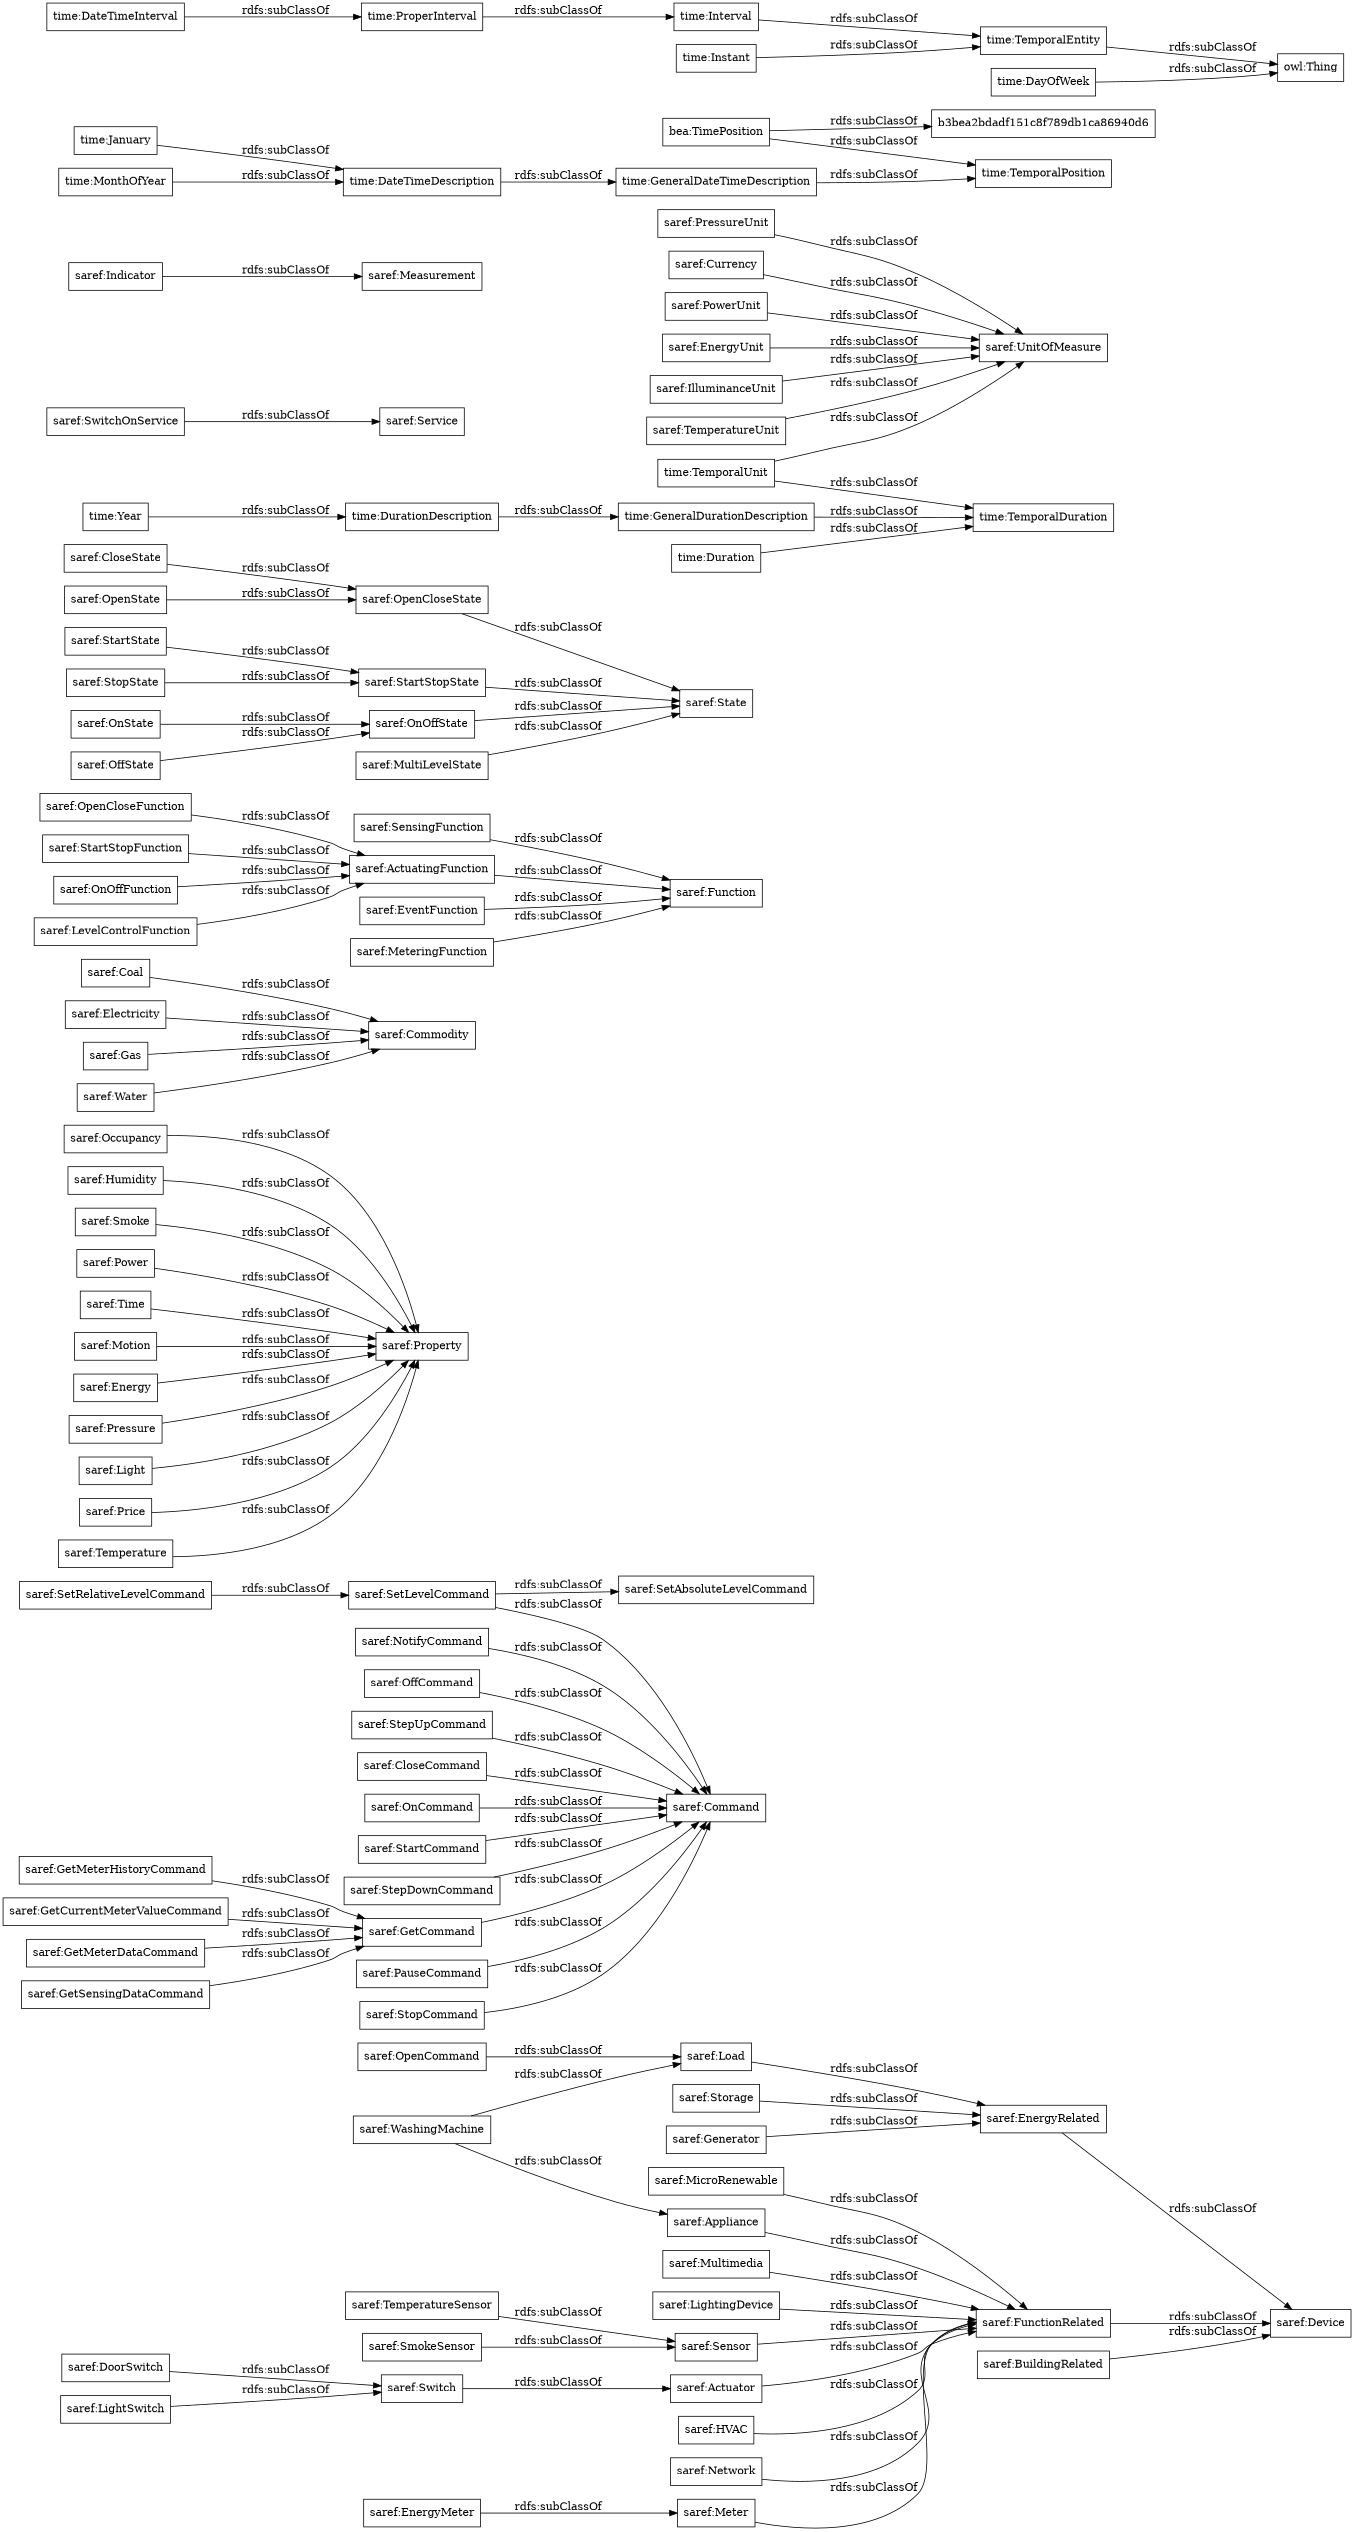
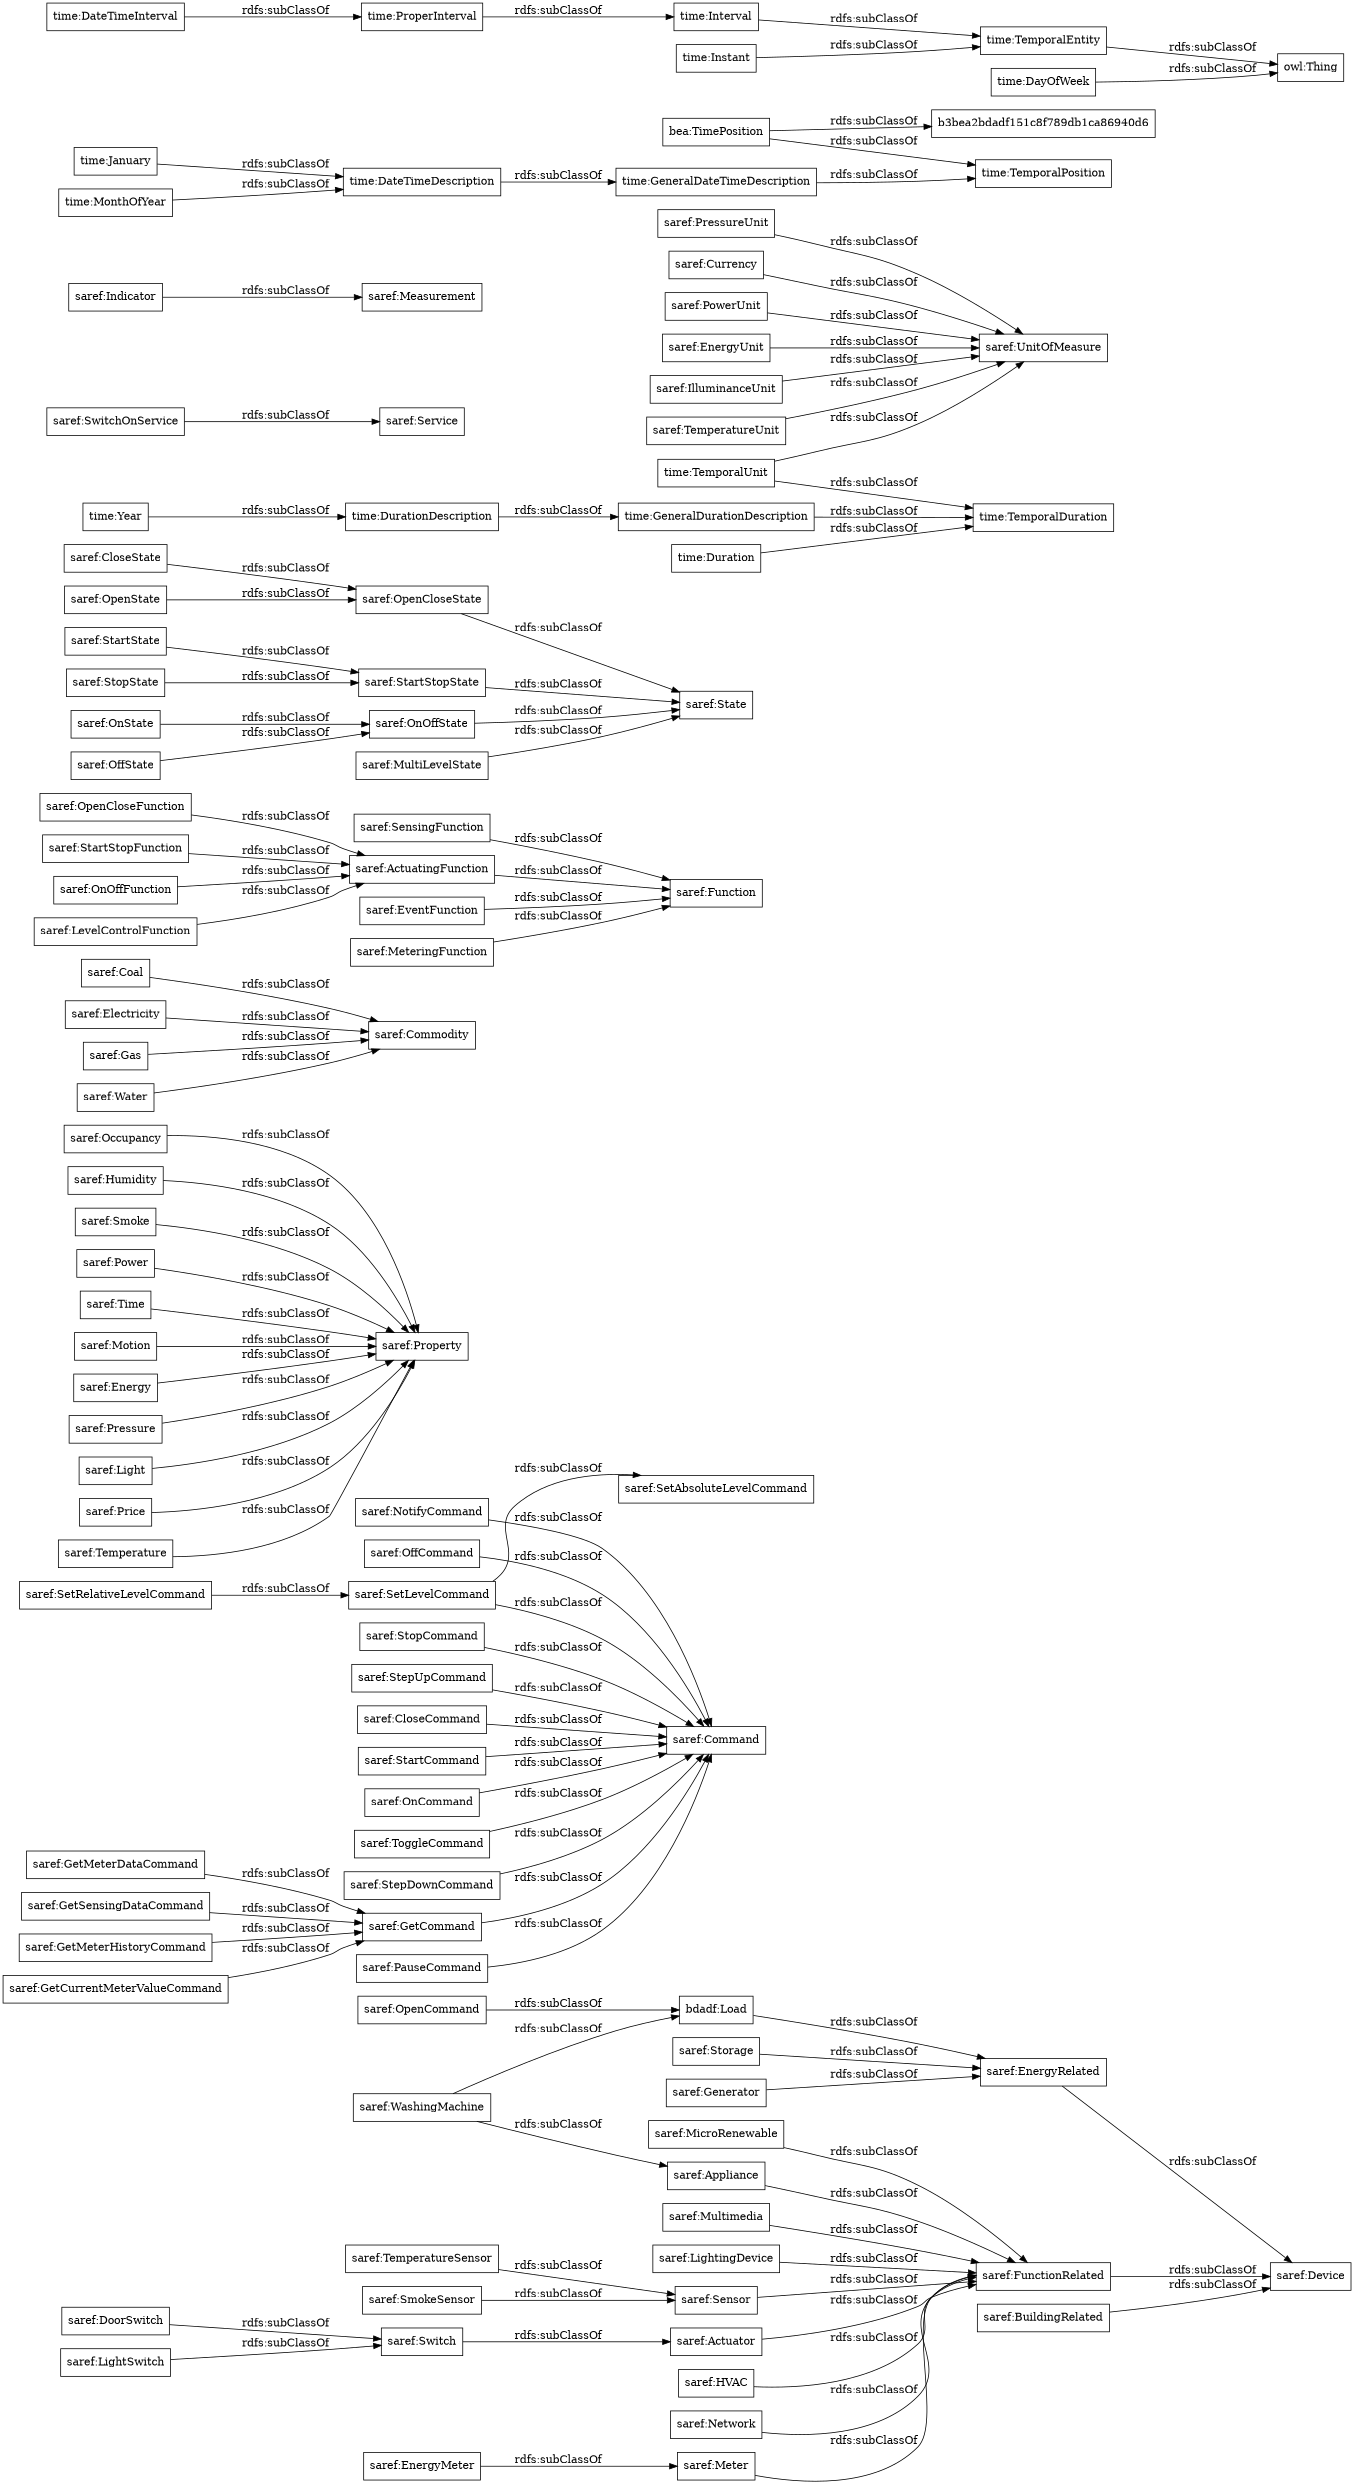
  digraph {
    rankdir=LR
    node [color=black shape=rectangle]
    "saref:MicroRenewable"
    "saref:FunctionRelated"
    "saref:Device"
    "saref:NotifyCommand"
    "saref:Command"
    "saref:OffCommand"
    "saref:CloseCommand"
    "saref:Occupancy"
    "saref:Property"
    "saref:Coal"
    "saref:Commodity"
    "saref:DoorSwitch"
    "saref:Switch"
    "saref:Actuator"
    "saref:HVAC"
    "saref:OnCommand"
    "saref:SetLevelCommand"
    "saref:SetAbsoluteLevelCommand"
    "saref:SensingFunction"
    "saref:Function"
    "saref:StepDownCommand"
    "saref:GetCommand"
    "saref:StartState"
    "saref:StartStopState"
    "saref:State"
    "saref:GetMeterDataCommand"
    "saref:OpenCloseFunction"
    "saref:ActuatingFunction"
-   "saref:Load"
+   "saref:Load" [label="bdadf:Load"]
    "saref:EnergyRelated"
    "saref:GetSensingDataCommand"
    "saref:Electricity"
    "saref:PauseCommand"
    "saref:PressureUnit"
    "saref:UnitOfMeasure"
    "saref:CloseState"
    "saref:OpenCloseState"
    "saref:BuildingRelated"
    "saref:Humidity"
    "saref:Network"
    "saref:StartStopFunction"
    "saref:SetRelativeLevelCommand"
    "saref:StopState"
    "saref:StopCommand"
    "saref:Smoke"
    "saref:GetMeterHistoryCommand"
    "saref:Power"
    "saref:Currency"
    "saref:OffState"
    "saref:OnOffState"
    "saref:GetCurrentMeterValueCommand"
    "saref:Appliance"
    "saref:StepUpCommand"
    "saref:Time"
    "saref:StartCommand"
    "saref:Motion"
    "saref:Energy"
    "saref:SwitchOnService"
    "saref:Service"
    "saref:EnergyMeter"
    "saref:Meter"
    "saref:WashingMachine"
    "saref:Multimedia"
    "saref:Pressure"
    "saref:LightingDevice"
    "saref:OnOffFunction"
    "saref:LightSwitch"
    "saref:Storage"
    "saref:Light"
    "saref:Indicator"
    "saref:Measurement"
    "saref:PowerUnit"
    "saref:MultiLevelState"
    "saref:EnergyUnit"
    "saref:IlluminanceUnit"
    "saref:Gas"
    "saref:Price"
    "saref:EventFunction"
    "saref:SmokeSensor"
    "saref:Sensor"
    "saref:LevelControlFunction"
    "saref:Water"
    "saref:Temperature"
+   "saref:ToggleCommand"
    "saref:OpenCommand"
    "saref:OpenState"
    "saref:MeteringFunction"
    "saref:TemperatureUnit"
    "saref:OnState"
    "saref:Generator"
    "saref:TemperatureSensor"
    "time:GeneralDateTimeDescription"
    "time:TemporalPosition"
    "time:DateTimeInterval"
    "time:ProperInterval"
    "time:Interval"
    "time:DurationDescription"
    "time:GeneralDurationDescription"
    "time:TemporalDuration"
    "time:Duration"
    "time:January"
    "time:DateTimeDescription"
    "time:TemporalEntity"
    n104 [label="bea:TimePosition"]
    b3bea2bdadf151c8f789db1ca86940d6
    "owl:Thing"
    "time:Year"
    "time:MonthOfYear"
    "time:TemporalUnit"
    "time:Instant"
    "time:DayOfWeek"
    "saref:MicroRenewable" -> "saref:FunctionRelated" [label="rdfs:subClassOf"]
    "saref:FunctionRelated" -> "saref:Device" [label="rdfs:subClassOf"]
    "saref:NotifyCommand" -> "saref:Command" [label="rdfs:subClassOf"]
    "saref:OffCommand" -> "saref:Command" [label="rdfs:subClassOf"]
    "saref:CloseCommand" -> "saref:Command" [label="rdfs:subClassOf"]
    "saref:Occupancy" -> "saref:Property" [label="rdfs:subClassOf"]
    "saref:Coal" -> "saref:Commodity" [label="rdfs:subClassOf"]
    "saref:DoorSwitch" -> "saref:Switch" [label="rdfs:subClassOf"]
    "saref:Switch" -> "saref:Actuator" [label="rdfs:subClassOf"]
    "saref:Actuator" -> "saref:FunctionRelated" [label="rdfs:subClassOf"]
    "saref:HVAC" -> "saref:FunctionRelated" [label="rdfs:subClassOf"]
    "saref:OnCommand" -> "saref:Command" [label="rdfs:subClassOf"]
    "saref:SetLevelCommand" -> "saref:Command" [label="rdfs:subClassOf"]
    "saref:SetLevelCommand" -> "saref:SetAbsoluteLevelCommand" [label="rdfs:subClassOf"]
    "saref:SensingFunction" -> "saref:Function" [label="rdfs:subClassOf"]
    "saref:StepDownCommand" -> "saref:Command" [label="rdfs:subClassOf"]
    "saref:GetCommand" -> "saref:Command" [label="rdfs:subClassOf"]
    "saref:StartState" -> "saref:StartStopState" [label="rdfs:subClassOf"]
    "saref:StartStopState" -> "saref:State" [label="rdfs:subClassOf"]
    "saref:GetMeterDataCommand" -> "saref:GetCommand" [label="rdfs:subClassOf"]
    "saref:OpenCloseFunction" -> "saref:ActuatingFunction" [label="rdfs:subClassOf"]
    "saref:ActuatingFunction" -> "saref:Function" [label="rdfs:subClassOf"]
    "saref:Load" -> "saref:EnergyRelated" [label="rdfs:subClassOf"]
    "saref:EnergyRelated" -> "saref:Device" [label="rdfs:subClassOf"]
    "saref:GetSensingDataCommand" -> "saref:GetCommand" [label="rdfs:subClassOf"]
    "saref:Electricity" -> "saref:Commodity" [label="rdfs:subClassOf"]
    "saref:PauseCommand" -> "saref:Command" [label="rdfs:subClassOf"]
    "saref:PressureUnit" -> "saref:UnitOfMeasure" [label="rdfs:subClassOf"]
    "saref:CloseState" -> "saref:OpenCloseState" [label="rdfs:subClassOf"]
    "saref:OpenCloseState" -> "saref:State" [label="rdfs:subClassOf"]
    "saref:BuildingRelated" -> "saref:Device" [label="rdfs:subClassOf"]
    "saref:Humidity" -> "saref:Property" [label="rdfs:subClassOf"]
    "saref:Network" -> "saref:FunctionRelated" [label="rdfs:subClassOf"]
    "saref:StartStopFunction" -> "saref:ActuatingFunction" [label="rdfs:subClassOf"]
    "saref:SetRelativeLevelCommand" -> "saref:SetLevelCommand" [label="rdfs:subClassOf"]
    "saref:StopState" -> "saref:StartStopState" [label="rdfs:subClassOf"]
    "saref:StopCommand" -> "saref:Command" [label="rdfs:subClassOf"]
    "saref:Smoke" -> "saref:Property" [label="rdfs:subClassOf"]
    "saref:GetMeterHistoryCommand" -> "saref:GetCommand" [label="rdfs:subClassOf"]
    "saref:Power" -> "saref:Property" [label="rdfs:subClassOf"]
    "saref:Currency" -> "saref:UnitOfMeasure" [label="rdfs:subClassOf"]
    "saref:OffState" -> "saref:OnOffState" [label="rdfs:subClassOf"]
    "saref:OnOffState" -> "saref:State" [label="rdfs:subClassOf"]
    "saref:GetCurrentMeterValueCommand" -> "saref:GetCommand" [label="rdfs:subClassOf"]
    "saref:Appliance" -> "saref:FunctionRelated" [label="rdfs:subClassOf"]
    "saref:StepUpCommand" -> "saref:Command" [label="rdfs:subClassOf"]
    "saref:Time" -> "saref:Property" [label="rdfs:subClassOf"]
    "saref:StartCommand" -> "saref:Command" [label="rdfs:subClassOf"]
    "saref:Motion" -> "saref:Property" [label="rdfs:subClassOf"]
    "saref:Energy" -> "saref:Property" [label="rdfs:subClassOf"]
    "saref:SwitchOnService" -> "saref:Service" [label="rdfs:subClassOf"]
    "saref:EnergyMeter" -> "saref:Meter" [label="rdfs:subClassOf"]
    "saref:Meter" -> "saref:FunctionRelated" [label="rdfs:subClassOf"]
    "saref:WashingMachine" -> "saref:Load" [label="rdfs:subClassOf"]
    "saref:WashingMachine" -> "saref:Appliance" [label="rdfs:subClassOf"]
    "saref:Multimedia" -> "saref:FunctionRelated" [label="rdfs:subClassOf"]
    "saref:Pressure" -> "saref:Property" [label="rdfs:subClassOf"]
    "saref:LightingDevice" -> "saref:FunctionRelated" [label="rdfs:subClassOf"]
    "saref:OnOffFunction" -> "saref:ActuatingFunction" [label="rdfs:subClassOf"]
    "saref:LightSwitch" -> "saref:Switch" [label="rdfs:subClassOf"]
    "saref:Storage" -> "saref:EnergyRelated" [label="rdfs:subClassOf"]
    "saref:Light" -> "saref:Property" [label="rdfs:subClassOf"]
    "saref:Indicator" -> "saref:Measurement" [label="rdfs:subClassOf"]
    "saref:PowerUnit" -> "saref:UnitOfMeasure" [label="rdfs:subClassOf"]
    "saref:MultiLevelState" -> "saref:State" [label="rdfs:subClassOf"]
    "saref:EnergyUnit" -> "saref:UnitOfMeasure" [label="rdfs:subClassOf"]
    "saref:IlluminanceUnit" -> "saref:UnitOfMeasure" [label="rdfs:subClassOf"]
    "saref:Gas" -> "saref:Commodity" [label="rdfs:subClassOf"]
    "saref:Price" -> "saref:Property" [label="rdfs:subClassOf"]
    "saref:EventFunction" -> "saref:Function" [label="rdfs:subClassOf"]
    "saref:SmokeSensor" -> "saref:Sensor" [label="rdfs:subClassOf"]
    "saref:Sensor" -> "saref:FunctionRelated" [label="rdfs:subClassOf"]
    "saref:LevelControlFunction" -> "saref:ActuatingFunction" [label="rdfs:subClassOf"]
    "saref:Water" -> "saref:Commodity" [label="rdfs:subClassOf"]
    "saref:Temperature" -> "saref:Property" [label="rdfs:subClassOf"]
+   "saref:ToggleCommand" -> "saref:Command" [label="rdfs:subClassOf"]
    "saref:OpenCommand" -> "saref:Load" [label="rdfs:subClassOf"]
    "saref:OpenState" -> "saref:OpenCloseState" [label="rdfs:subClassOf"]
    "saref:MeteringFunction" -> "saref:Function" [label="rdfs:subClassOf"]
    "saref:TemperatureUnit" -> "saref:UnitOfMeasure" [label="rdfs:subClassOf"]
    "saref:OnState" -> "saref:OnOffState" [label="rdfs:subClassOf"]
    "saref:Generator" -> "saref:EnergyRelated" [label="rdfs:subClassOf"]
    "saref:TemperatureSensor" -> "saref:Sensor" [label="rdfs:subClassOf"]
    "time:GeneralDateTimeDescription" -> "time:TemporalPosition" [label="rdfs:subClassOf"]
    "time:DateTimeInterval" -> "time:ProperInterval" [label="rdfs:subClassOf"]
    "time:ProperInterval" -> "time:Interval" [label="rdfs:subClassOf"]
    "time:Interval" -> "time:TemporalEntity" [label="rdfs:subClassOf"]
    "time:DurationDescription" -> "time:GeneralDurationDescription" [label="rdfs:subClassOf"]
    "time:GeneralDurationDescription" -> "time:TemporalDuration" [label="rdfs:subClassOf"]
    "time:Duration" -> "time:TemporalDuration" [label="rdfs:subClassOf"]
    "time:January" -> "time:DateTimeDescription" [label="rdfs:subClassOf"]
    "time:DateTimeDescription" -> "time:GeneralDateTimeDescription" [label="rdfs:subClassOf"]
    "time:TemporalEntity" -> "owl:Thing" [label="rdfs:subClassOf"]
    n104 -> "time:TemporalPosition" [label="rdfs:subClassOf"]
    n104 -> b3bea2bdadf151c8f789db1ca86940d6 [label="rdfs:subClassOf"]
    "time:Year" -> "time:DurationDescription" [label="rdfs:subClassOf"]
    "time:MonthOfYear" -> "time:DateTimeDescription" [label="rdfs:subClassOf"]
    "time:TemporalUnit" -> "saref:UnitOfMeasure" [label="rdfs:subClassOf"]
    "time:TemporalUnit" -> "time:TemporalDuration" [label="rdfs:subClassOf"]
    "time:Instant" -> "time:TemporalEntity" [label="rdfs:subClassOf"]
    "time:DayOfWeek" -> "owl:Thing" [label="rdfs:subClassOf"]
  }
